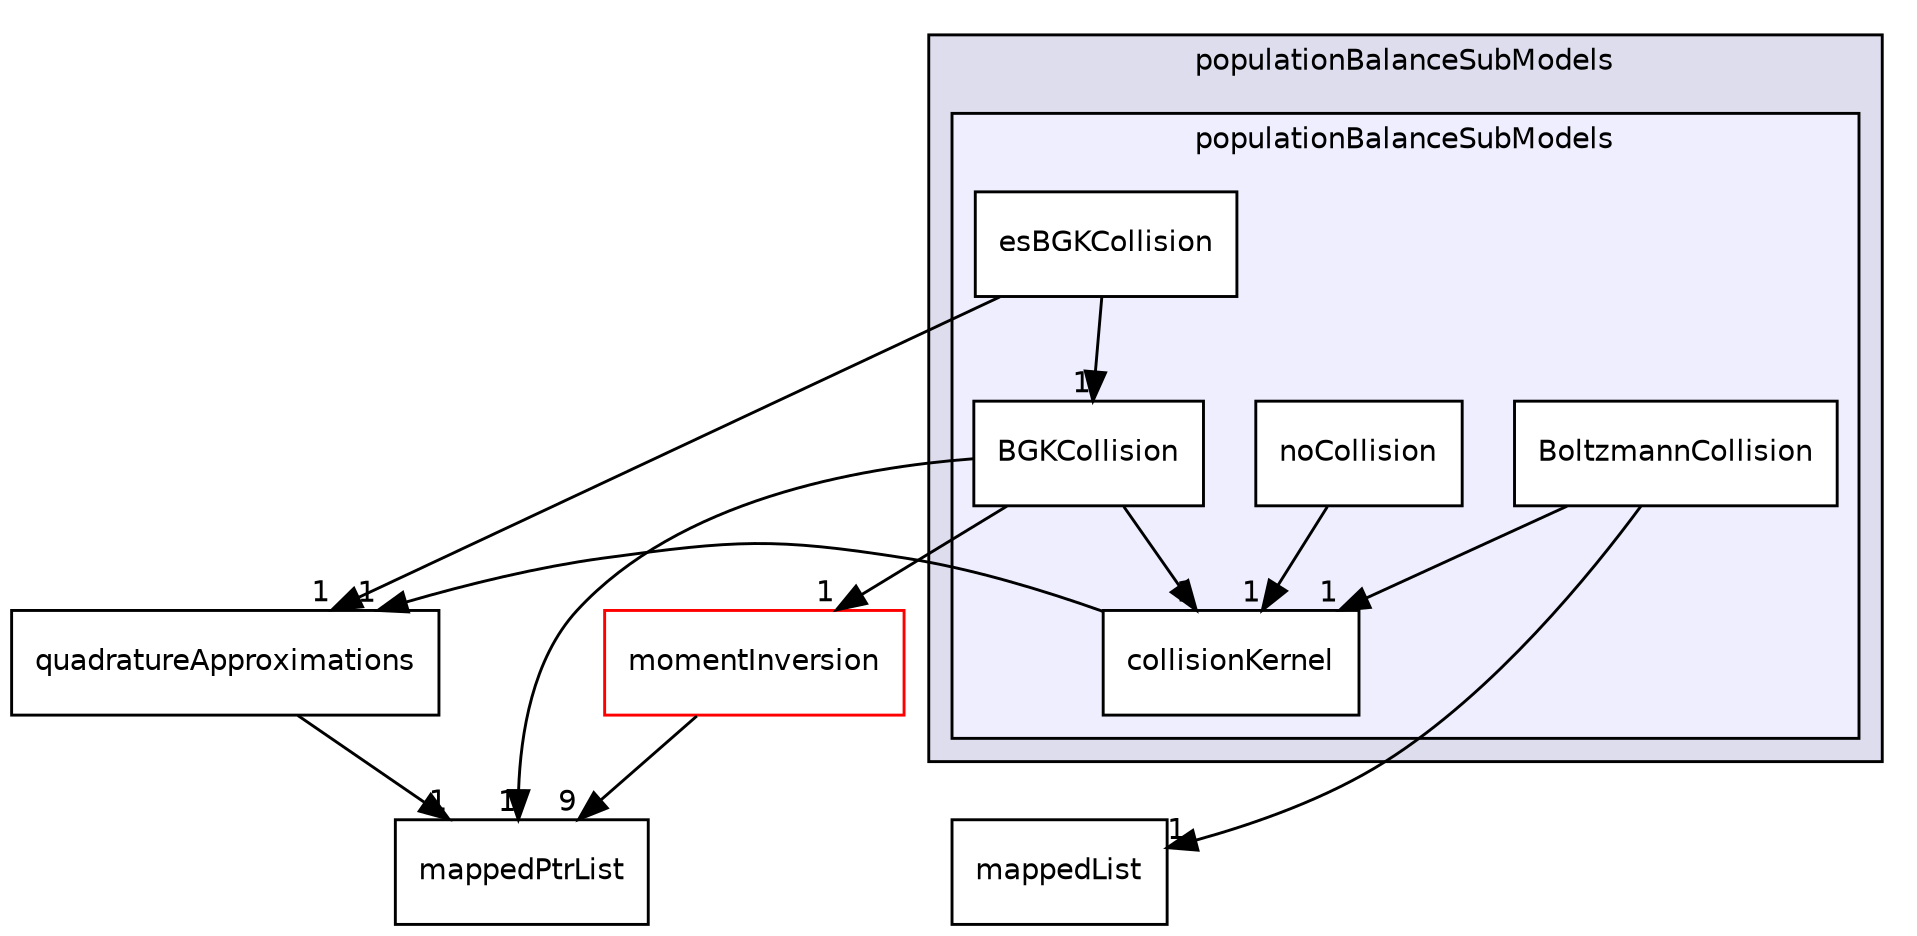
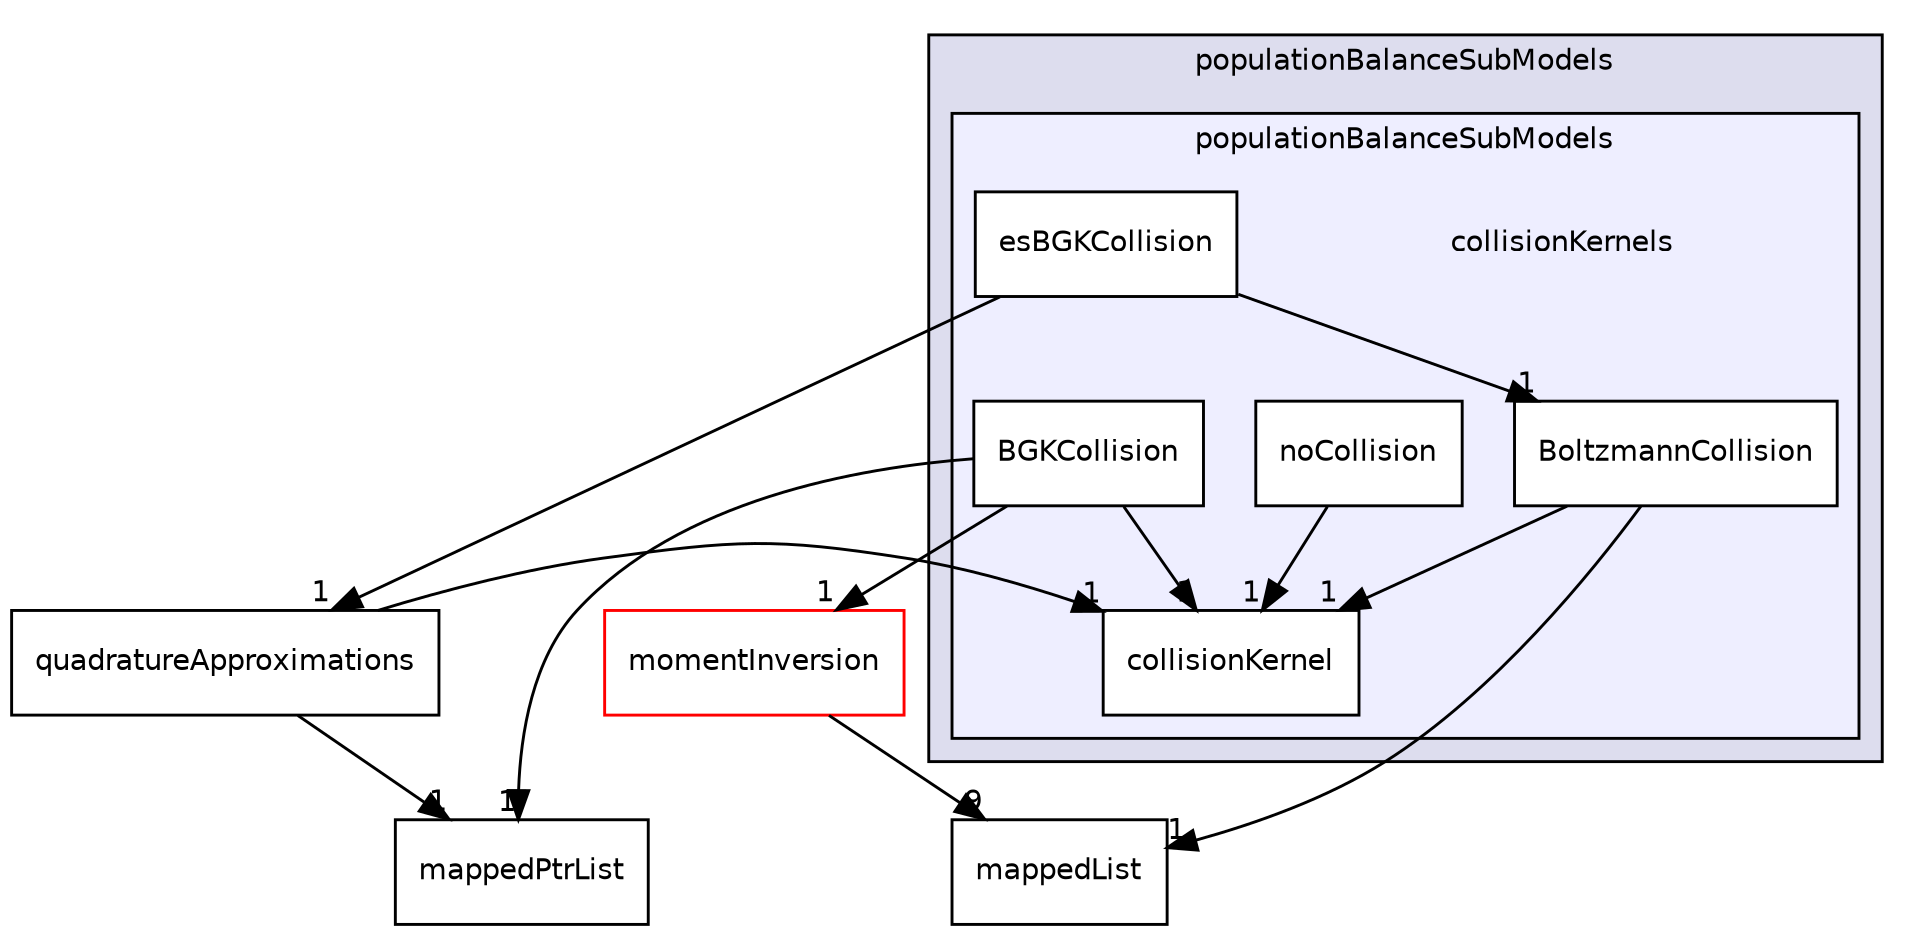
  digraph {
    compound=true
    node [fontname=Helvetica fontsize=10 shape=box color=black]
    edge [headlabel=1 labeldistance=1.5 labelfontname=Helvetica labelfontsize=10]
+   n1 [label=collisionKernels shape=plaintext color=""]
    n2 [fillcolor=white label=BGKCollision style=filled]
    n3 [fillcolor=white label=BoltzmannCollision style=filled]
    n4 [fillcolor=white label=collisionKernel style=filled]
    n5 [fillcolor=white label=esBGKCollision style=filled]
    n6 [fillcolor=white label=noCollision style=filled]
    n7 [label=mappedPtrList color=""]
    n8 [color=red label=momentInversion]
    n9 [label=mappedList color=""]
    n10 [label=quadratureApproximations]
    subgraph cluster_1 {
      bgcolor="#ddddee"
      fontname=Helvetica
      fontsize=10
      label=populationBalanceSubModels
      pencolor=black
      subgraph cluster_2 {
        bgcolor="#eeeeff"
        fontname=Helvetica
        fontsize=10
        label=populationBalanceSubModels
        pencolor=black
+       n1
        n2
        n3
        n4
        n5
        n6
      }
    }
    n2 -> n4
    n2 -> n7
    n2 -> n8
    n3 -> n4
    n3 -> n9
-   n4 -> n10
-   n5 -> n2
+   n10 -> n4
+   n5 -> n3
    n5 -> n10
    n6 -> n4
-   n8 -> n7 [headlabel=9]
+   n8 -> n9 [headlabel=9]
    n10 -> n7
  }
